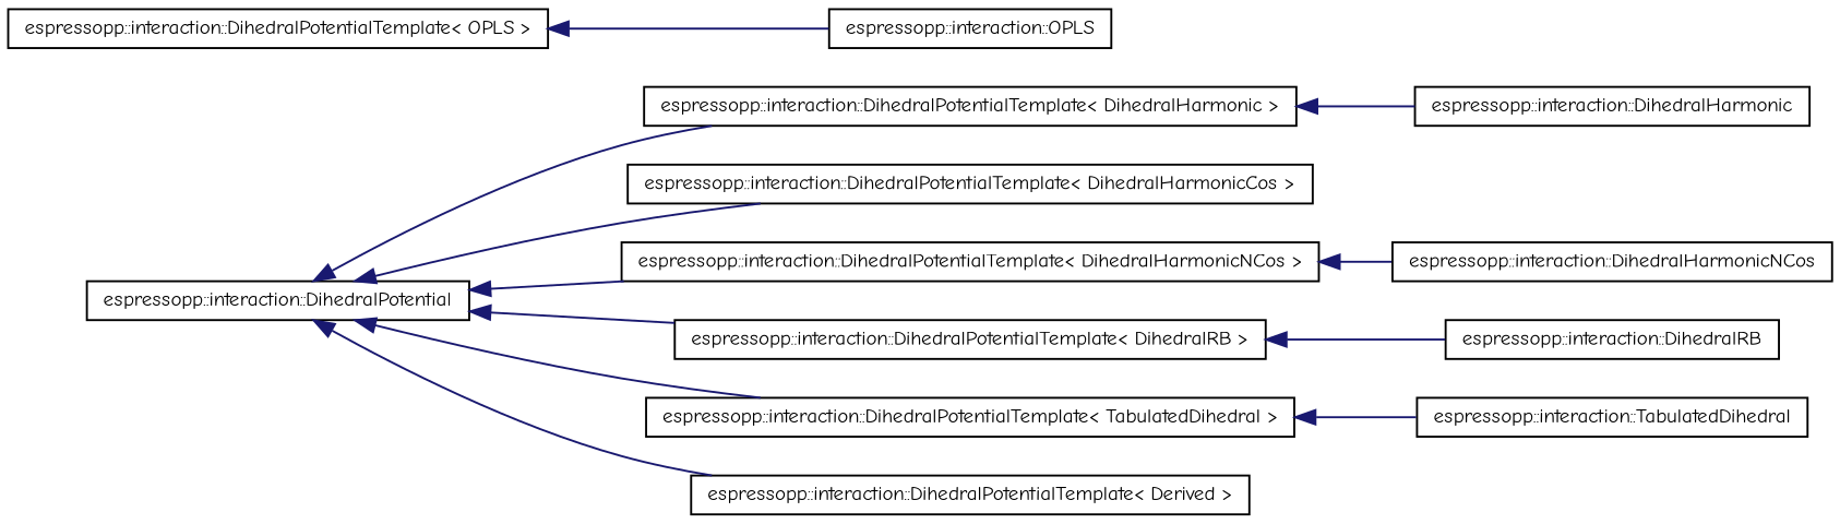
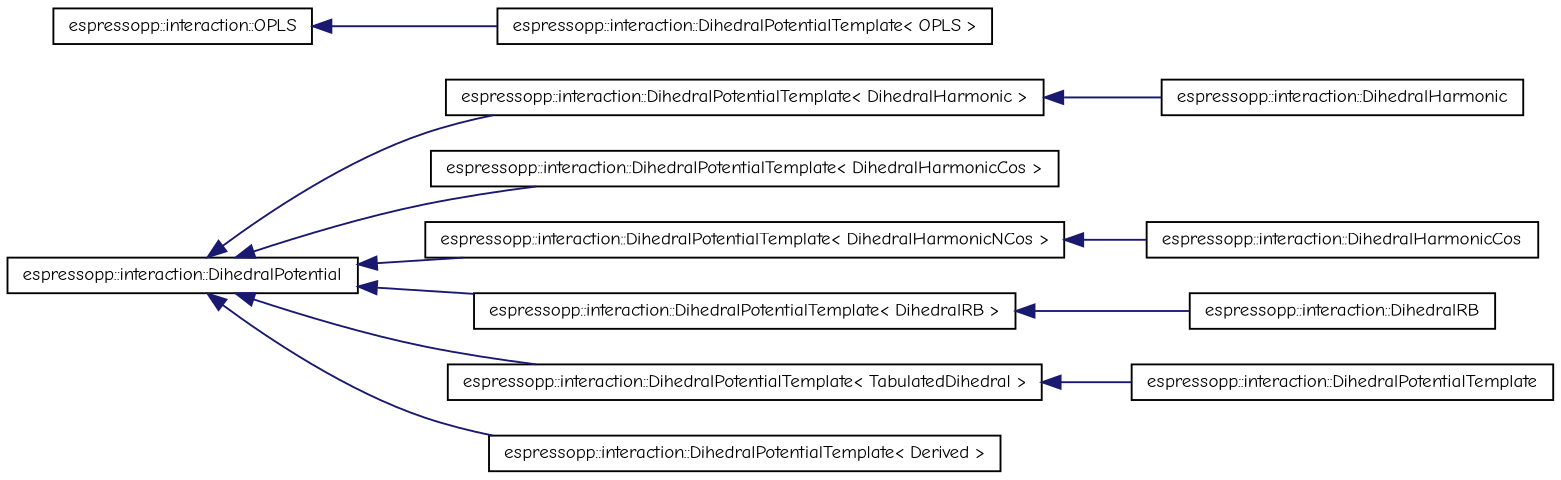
  digraph {
    fontname="Comic Neue"
    rankdir=LR
    node [color=black fillcolor=white fontname="Comic Neue" fontsize=10 shape=record style=filled]
    edge [color=midnightblue dir=back fontname="Comic Neue" fontsize=10 labelfontname=Helvetica labelfontsize=10 style=solid]
    n1 [height=0.2 label="espressopp::interaction::DihedralPotential" width=0.4]
    n2 [height=0.2 label="espressopp::interaction::DihedralPotentialTemplate\< DihedralHarmonic \>" width=0.4]
    n3 [height=0.2 label="espressopp::interaction::DihedralPotentialTemplate\< DihedralHarmonicCos \>" width=0.4]
    n4 [height=0.2 label="espressopp::interaction::DihedralPotentialTemplate\< DihedralHarmonicNCos \>" width=0.4]
    n5 [height=0.2 label="espressopp::interaction::DihedralPotentialTemplate\< DihedralRB \>" width=0.4]
    n6 [height=0.2 label="espressopp::interaction::DihedralPotentialTemplate\< TabulatedDihedral \>" width=0.4]
    n7 [height=0.2 label="espressopp::interaction::DihedralPotentialTemplate\< Derived \>" width=0.4]
    n8 [height=0.2 label="espressopp::interaction::DihedralHarmonic" width=0.4]
-   n9 [height=0.2 label="espressopp::interaction::DihedralHarmonicNCos" width=0.4]
+   n9 [height=0.2 label="espressopp::interaction::DihedralHarmonicCos" width=0.4]
    n10 [height=0.2 label="espressopp::interaction::DihedralRB" width=0.4]
    n11 [height=0.2 label="espressopp::interaction::DihedralPotentialTemplate\< OPLS \>" width=0.4]
    n12 [height=0.2 label="espressopp::interaction::OPLS" width=0.4]
-   n13 [height=0.2 label="espressopp::interaction::TabulatedDihedral" width=0.4]
+   n13 [height=0.2 label="espressopp::interaction::DihedralPotentialTemplate" width=0.4]
    n1 -> n2
    n1 -> n3
    n1 -> n4
    n1 -> n5
    n1 -> n6
    n1 -> n7
    n2 -> n8
    n4 -> n9
    n5 -> n10
    n6 -> n13
-   n11 -> n12
+   n12 -> n11
  }
